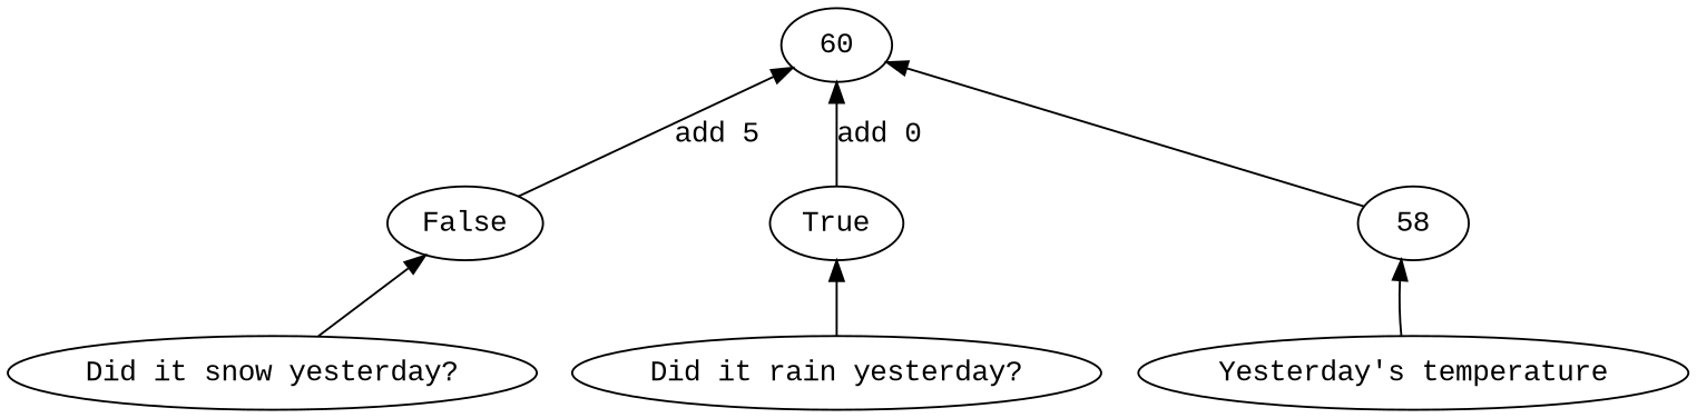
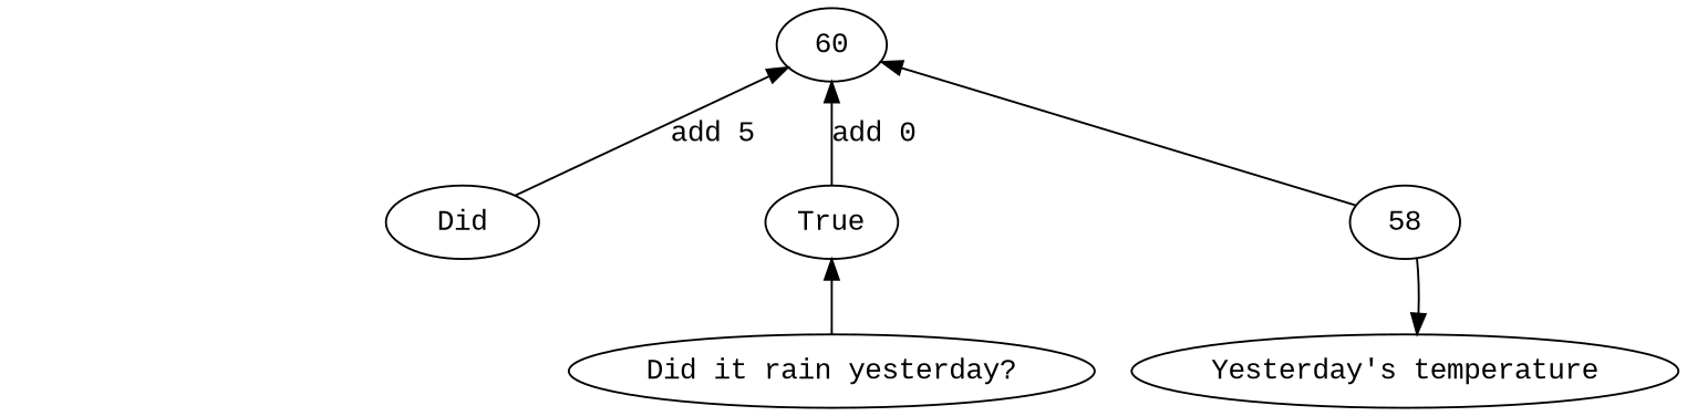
  digraph {
    fontname="Liberation Mono"
    node [fontname="Liberation Mono"]
    edge [dir=back fontname="Liberation Mono"]
    n1 [label=60]
-   n2 [label=False]
+   n2 [label=Did]
    n3 [label=True]
    n4 [label=58]
-   "Did it snow yesterday?"
    "Did it rain yesterday?"
    "Yesterday's temperature"
    n1 -> n2 [label="add 5"]
    n1 -> n3 [label="add 0"]
    n1 -> n4
-   n2 -> "Did it snow yesterday?"
    n3 -> "Did it rain yesterday?"
-   n4 -> "Yesterday's temperature"
+   "Yesterday's temperature" -> n4
  }
